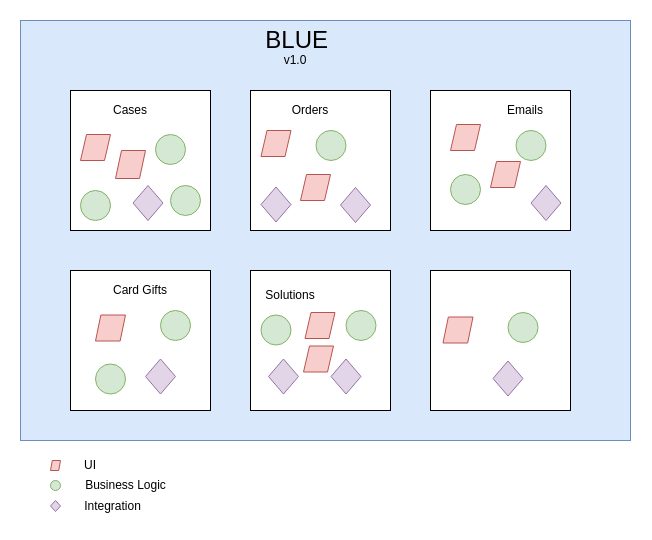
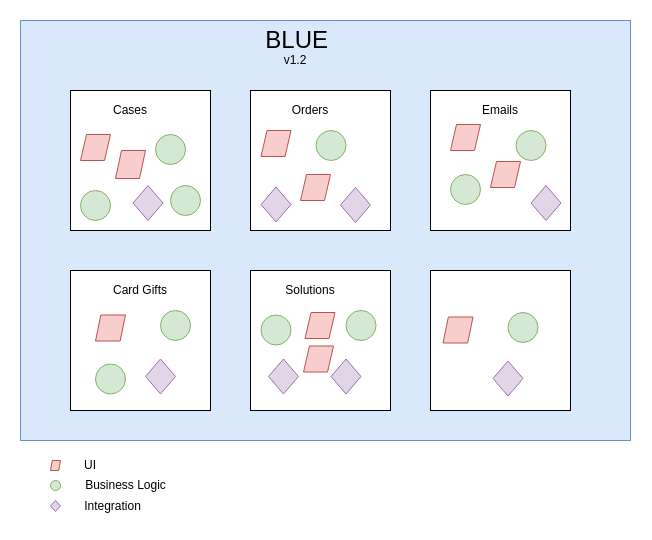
  <mxCell id="0" />
  <mxCell id="1" parent="0" />
  <mxCell id="2" value="" style="rounded=0;whiteSpace=wrap;html=1;fillColor=#dae8fc;strokeColor=#6c8ebf;" parent="1" vertex="1"><mxGeometry x="20" y="20" width="610" height="420" as="geometry" /></mxCell>
  <mxCell id="3" value="&lt;font style=&quot;font-size: 24px&quot;&gt;BLUE&amp;nbsp;&lt;/font&gt;" style="text;html=1;strokeColor=none;fillColor=none;align=center;verticalAlign=middle;whiteSpace=wrap;rounded=0;" parent="1" vertex="1"><mxGeometry x="280" y="30" width="40" height="20" as="geometry" /></mxCell>
  <mxCell id="4" value="" style="whiteSpace=wrap;html=1;aspect=fixed;" parent="1" vertex="1"><mxGeometry x="70" y="90" width="140" height="140" as="geometry" /></mxCell>
  <mxCell id="5" value="" style="whiteSpace=wrap;html=1;aspect=fixed;" parent="1" vertex="1"><mxGeometry x="250" y="90" width="140" height="140" as="geometry" /></mxCell>
  <mxCell id="6" value="" style="whiteSpace=wrap;html=1;aspect=fixed;" parent="1" vertex="1"><mxGeometry x="70" y="270" width="140" height="140" as="geometry" /></mxCell>
  <mxCell id="7" value="" style="whiteSpace=wrap;html=1;aspect=fixed;" parent="1" vertex="1"><mxGeometry x="250" y="270" width="140" height="140" as="geometry" /></mxCell>
  <mxCell id="8" value="" style="whiteSpace=wrap;html=1;aspect=fixed;" parent="1" vertex="1"><mxGeometry x="430" y="90" width="140" height="140" as="geometry" /></mxCell>
  <mxCell id="9" value="" style="whiteSpace=wrap;html=1;aspect=fixed;" parent="1" vertex="1"><mxGeometry x="430" y="270" width="140" height="140" as="geometry" /></mxCell>
  <mxCell id="10" value="Cases" style="text;html=1;strokeColor=none;fillColor=none;align=center;verticalAlign=middle;whiteSpace=wrap;rounded=0;" parent="1" vertex="1"><mxGeometry x="110" y="100" width="40" height="20" as="geometry" /></mxCell>
  <mxCell id="11" value="Orders" style="text;html=1;strokeColor=none;fillColor=none;align=center;verticalAlign=middle;whiteSpace=wrap;rounded=0;" parent="1" vertex="1"><mxGeometry x="290" y="100" width="40" height="20" as="geometry" /></mxCell>
- <mxCell id="12" value="Emails" style="text;html=1;strokeColor=none;fillColor=none;align=center;verticalAlign=middle;whiteSpace=wrap;rounded=0;" parent="1" vertex="1"><mxGeometry x="505" y="100" width="40" height="20" as="geometry" /></mxCell>
+ <mxCell id="12" value="Emails" style="text;html=1;strokeColor=none;fillColor=none;align=center;verticalAlign=middle;whiteSpace=wrap;rounded=0;" parent="1" vertex="1"><mxGeometry x="480" y="100" width="40" height="20" as="geometry" /></mxCell>
  <mxCell id="13" value="Card Gifts" style="text;html=1;strokeColor=none;fillColor=none;align=center;verticalAlign=middle;whiteSpace=wrap;rounded=0;" parent="1" vertex="1"><mxGeometry x="110" y="280" width="60" height="20" as="geometry" /></mxCell>
- <mxCell id="14" value="Solutions" style="text;html=1;strokeColor=none;fillColor=none;align=center;verticalAlign=middle;whiteSpace=wrap;rounded=0;" parent="1" vertex="1"><mxGeometry x="270" y="285" width="40" height="20" as="geometry" /></mxCell>
+ <mxCell id="14" value="Solutions" style="text;html=1;strokeColor=none;fillColor=none;align=center;verticalAlign=middle;whiteSpace=wrap;rounded=0;" parent="1" vertex="1"><mxGeometry x="290" y="280" width="40" height="20" as="geometry" /></mxCell>
  <mxCell id="15" value="" style="shape=parallelogram;perimeter=parallelogramPerimeter;whiteSpace=wrap;html=1;fillColor=#f8cecc;strokeColor=#b85450;" parent="1" vertex="1"><mxGeometry x="80" y="134" width="30" height="26" as="geometry" /></mxCell>
  <mxCell id="16" value="" style="ellipse;whiteSpace=wrap;html=1;aspect=fixed;fillColor=#d5e8d4;strokeColor=#82b366;" parent="1" vertex="1"><mxGeometry x="155" y="134" width="30" height="30" as="geometry" /></mxCell>
  <mxCell id="17" value="" style="ellipse;whiteSpace=wrap;html=1;aspect=fixed;fillColor=#d5e8d4;strokeColor=#82b366;" parent="1" vertex="1"><mxGeometry x="80" y="190" width="30" height="30" as="geometry" /></mxCell>
  <mxCell id="18" value="" style="ellipse;whiteSpace=wrap;html=1;aspect=fixed;fillColor=#d5e8d4;strokeColor=#82b366;" parent="1" vertex="1"><mxGeometry x="170" y="185" width="30" height="30" as="geometry" /></mxCell>
  <mxCell id="19" value="" style="shape=parallelogram;perimeter=parallelogramPerimeter;whiteSpace=wrap;html=1;fillColor=#f8cecc;strokeColor=#b85450;" parent="1" vertex="1"><mxGeometry x="115" y="150" width="30" height="28" as="geometry" /></mxCell>
  <mxCell id="20" value="" style="shape=parallelogram;perimeter=parallelogramPerimeter;whiteSpace=wrap;html=1;fillColor=#f8cecc;strokeColor=#b85450;" parent="1" vertex="1"><mxGeometry x="260.5" y="130" width="30" height="26" as="geometry" /></mxCell>
  <mxCell id="21" value="" style="ellipse;whiteSpace=wrap;html=1;aspect=fixed;fillColor=#d5e8d4;strokeColor=#82b366;" parent="1" vertex="1"><mxGeometry x="315.5" y="130" width="30" height="30" as="geometry" /></mxCell>
  <mxCell id="22" value="" style="shape=parallelogram;perimeter=parallelogramPerimeter;whiteSpace=wrap;html=1;fillColor=#f8cecc;strokeColor=#b85450;" parent="1" vertex="1"><mxGeometry x="300" y="174" width="30" height="26" as="geometry" /></mxCell>
  <mxCell id="23" value="" style="ellipse;whiteSpace=wrap;html=1;aspect=fixed;fillColor=#d5e8d4;strokeColor=#82b366;" parent="1" vertex="1"><mxGeometry x="515.5" y="130" width="30" height="30" as="geometry" /></mxCell>
  <mxCell id="24" value="" style="shape=parallelogram;perimeter=parallelogramPerimeter;whiteSpace=wrap;html=1;fillColor=#f8cecc;strokeColor=#b85450;" parent="1" vertex="1"><mxGeometry x="490" y="161" width="30" height="26" as="geometry" /></mxCell>
  <mxCell id="25" value="" style="ellipse;whiteSpace=wrap;html=1;aspect=fixed;fillColor=#d5e8d4;strokeColor=#82b366;" parent="1" vertex="1"><mxGeometry x="450" y="174" width="30" height="30" as="geometry" /></mxCell>
  <mxCell id="26" value="" style="shape=parallelogram;perimeter=parallelogramPerimeter;whiteSpace=wrap;html=1;fillColor=#f8cecc;strokeColor=#b85450;" parent="1" vertex="1"><mxGeometry x="450" y="124" width="30" height="26" as="geometry" /></mxCell>
  <mxCell id="27" value="" style="rhombus;whiteSpace=wrap;html=1;fillColor=#e1d5e7;strokeColor=#9673a6;" parent="1" vertex="1"><mxGeometry x="132.5" y="185" width="30" height="35" as="geometry" /></mxCell>
  <mxCell id="28" value="" style="rhombus;whiteSpace=wrap;html=1;fillColor=#e1d5e7;strokeColor=#9673a6;" parent="1" vertex="1"><mxGeometry x="340" y="187" width="30" height="35" as="geometry" /></mxCell>
  <mxCell id="29" value="" style="rhombus;whiteSpace=wrap;html=1;fillColor=#e1d5e7;strokeColor=#9673a6;" parent="1" vertex="1"><mxGeometry x="260.5" y="186.5" width="30" height="35" as="geometry" /></mxCell>
  <mxCell id="30" value="" style="rhombus;whiteSpace=wrap;html=1;fillColor=#e1d5e7;strokeColor=#9673a6;" parent="1" vertex="1"><mxGeometry x="530.5" y="185" width="30" height="35" as="geometry" /></mxCell>
  <mxCell id="31" value="" style="rhombus;whiteSpace=wrap;html=1;fillColor=#e1d5e7;strokeColor=#9673a6;" parent="1" vertex="1"><mxGeometry x="330.5" y="358.5" width="30" height="35" as="geometry" /></mxCell>
  <mxCell id="32" value="" style="rhombus;whiteSpace=wrap;html=1;fillColor=#e1d5e7;strokeColor=#9673a6;" parent="1" vertex="1"><mxGeometry x="268" y="358.5" width="30" height="35" as="geometry" /></mxCell>
  <mxCell id="33" value="" style="ellipse;whiteSpace=wrap;html=1;aspect=fixed;fillColor=#d5e8d4;strokeColor=#82b366;" parent="1" vertex="1"><mxGeometry x="345.5" y="310" width="30" height="30" as="geometry" /></mxCell>
  <mxCell id="34" value="" style="shape=parallelogram;perimeter=parallelogramPerimeter;whiteSpace=wrap;html=1;fillColor=#f8cecc;strokeColor=#b85450;" parent="1" vertex="1"><mxGeometry x="304.5" y="312" width="30" height="26" as="geometry" /></mxCell>
  <mxCell id="35" value="" style="ellipse;whiteSpace=wrap;html=1;aspect=fixed;fillColor=#d5e8d4;strokeColor=#82b366;" parent="1" vertex="1"><mxGeometry x="260.5" y="314.5" width="30" height="30" as="geometry" /></mxCell>
  <mxCell id="36" value="" style="rhombus;whiteSpace=wrap;html=1;fillColor=#e1d5e7;strokeColor=#9673a6;" parent="1" vertex="1"><mxGeometry x="145" y="358.5" width="30" height="35" as="geometry" /></mxCell>
  <mxCell id="37" value="" style="ellipse;whiteSpace=wrap;html=1;aspect=fixed;fillColor=#d5e8d4;strokeColor=#82b366;" parent="1" vertex="1"><mxGeometry x="160" y="310" width="30" height="30" as="geometry" /></mxCell>
  <mxCell id="38" value="" style="shape=parallelogram;perimeter=parallelogramPerimeter;whiteSpace=wrap;html=1;fillColor=#f8cecc;strokeColor=#b85450;" parent="1" vertex="1"><mxGeometry x="303" y="345.5" width="30" height="26" as="geometry" /></mxCell>
  <mxCell id="39" value="" style="shape=parallelogram;perimeter=parallelogramPerimeter;whiteSpace=wrap;html=1;fillColor=#f8cecc;strokeColor=#b85450;size=0.178;" parent="1" vertex="1"><mxGeometry x="95" y="314.5" width="30" height="26" as="geometry" /></mxCell>
  <mxCell id="40" value="" style="ellipse;whiteSpace=wrap;html=1;aspect=fixed;fillColor=#d5e8d4;strokeColor=#82b366;" parent="1" vertex="1"><mxGeometry x="95" y="363.5" width="30" height="30" as="geometry" /></mxCell>
  <mxCell id="41" value="" style="rhombus;whiteSpace=wrap;html=1;fillColor=#e1d5e7;strokeColor=#9673a6;" parent="1" vertex="1"><mxGeometry x="492.5" y="360.5" width="30" height="35" as="geometry" /></mxCell>
  <mxCell id="42" value="" style="ellipse;whiteSpace=wrap;html=1;aspect=fixed;fillColor=#d5e8d4;strokeColor=#82b366;" parent="1" vertex="1"><mxGeometry x="507.5" y="312" width="30" height="30" as="geometry" /></mxCell>
  <mxCell id="43" value="" style="shape=parallelogram;perimeter=parallelogramPerimeter;whiteSpace=wrap;html=1;fillColor=#f8cecc;strokeColor=#b85450;size=0.178;" parent="1" vertex="1"><mxGeometry x="442.5" y="316.5" width="30" height="26" as="geometry" /></mxCell>
- <mxCell id="44" value="v1.0" style="text;html=1;strokeColor=none;fillColor=none;align=center;verticalAlign=middle;whiteSpace=wrap;rounded=0;" parent="1" vertex="1"><mxGeometry x="275" y="50" width="40" height="20" as="geometry" /></mxCell>
+ <mxCell id="44" value="v1.2" style="text;html=1;strokeColor=none;fillColor=none;align=center;verticalAlign=middle;whiteSpace=wrap;rounded=0;" parent="1" vertex="1"><mxGeometry x="275" y="50" width="40" height="20" as="geometry" /></mxCell>
  <mxCell id="45" value="" style="shape=parallelogram;perimeter=parallelogramPerimeter;whiteSpace=wrap;html=1;fillColor=#f8cecc;strokeColor=#b85450;size=0.178;" parent="1" vertex="1"><mxGeometry x="50" y="460" width="10" height="10" as="geometry" /></mxCell>
  <mxCell id="46" value="" style="ellipse;whiteSpace=wrap;html=1;aspect=fixed;fillColor=#d5e8d4;strokeColor=#82b366;" parent="1" vertex="1"><mxGeometry x="50" y="480" width="10" height="10" as="geometry" /></mxCell>
  <mxCell id="47" value="" style="rhombus;whiteSpace=wrap;html=1;fillColor=#e1d5e7;strokeColor=#9673a6;" parent="1" vertex="1"><mxGeometry x="50" y="500" width="10" height="11" as="geometry" /></mxCell>
  <mxCell id="48" value="UI" style="text;html=1;strokeColor=none;fillColor=none;align=center;verticalAlign=middle;whiteSpace=wrap;rounded=0;" parent="1" vertex="1"><mxGeometry x="70" y="455" width="40" height="20" as="geometry" /></mxCell>
  <mxCell id="49" value="Business Logic" style="text;html=1;strokeColor=none;fillColor=none;align=center;verticalAlign=middle;whiteSpace=wrap;rounded=0;" parent="1" vertex="1"><mxGeometry x="77.5" y="472.5" width="95" height="25" as="geometry" /></mxCell>
  <mxCell id="50" value="Integration" style="text;html=1;strokeColor=none;fillColor=none;align=center;verticalAlign=middle;whiteSpace=wrap;rounded=0;" parent="1" vertex="1"><mxGeometry x="65" y="493" width="95" height="25" as="geometry" /></mxCell>
